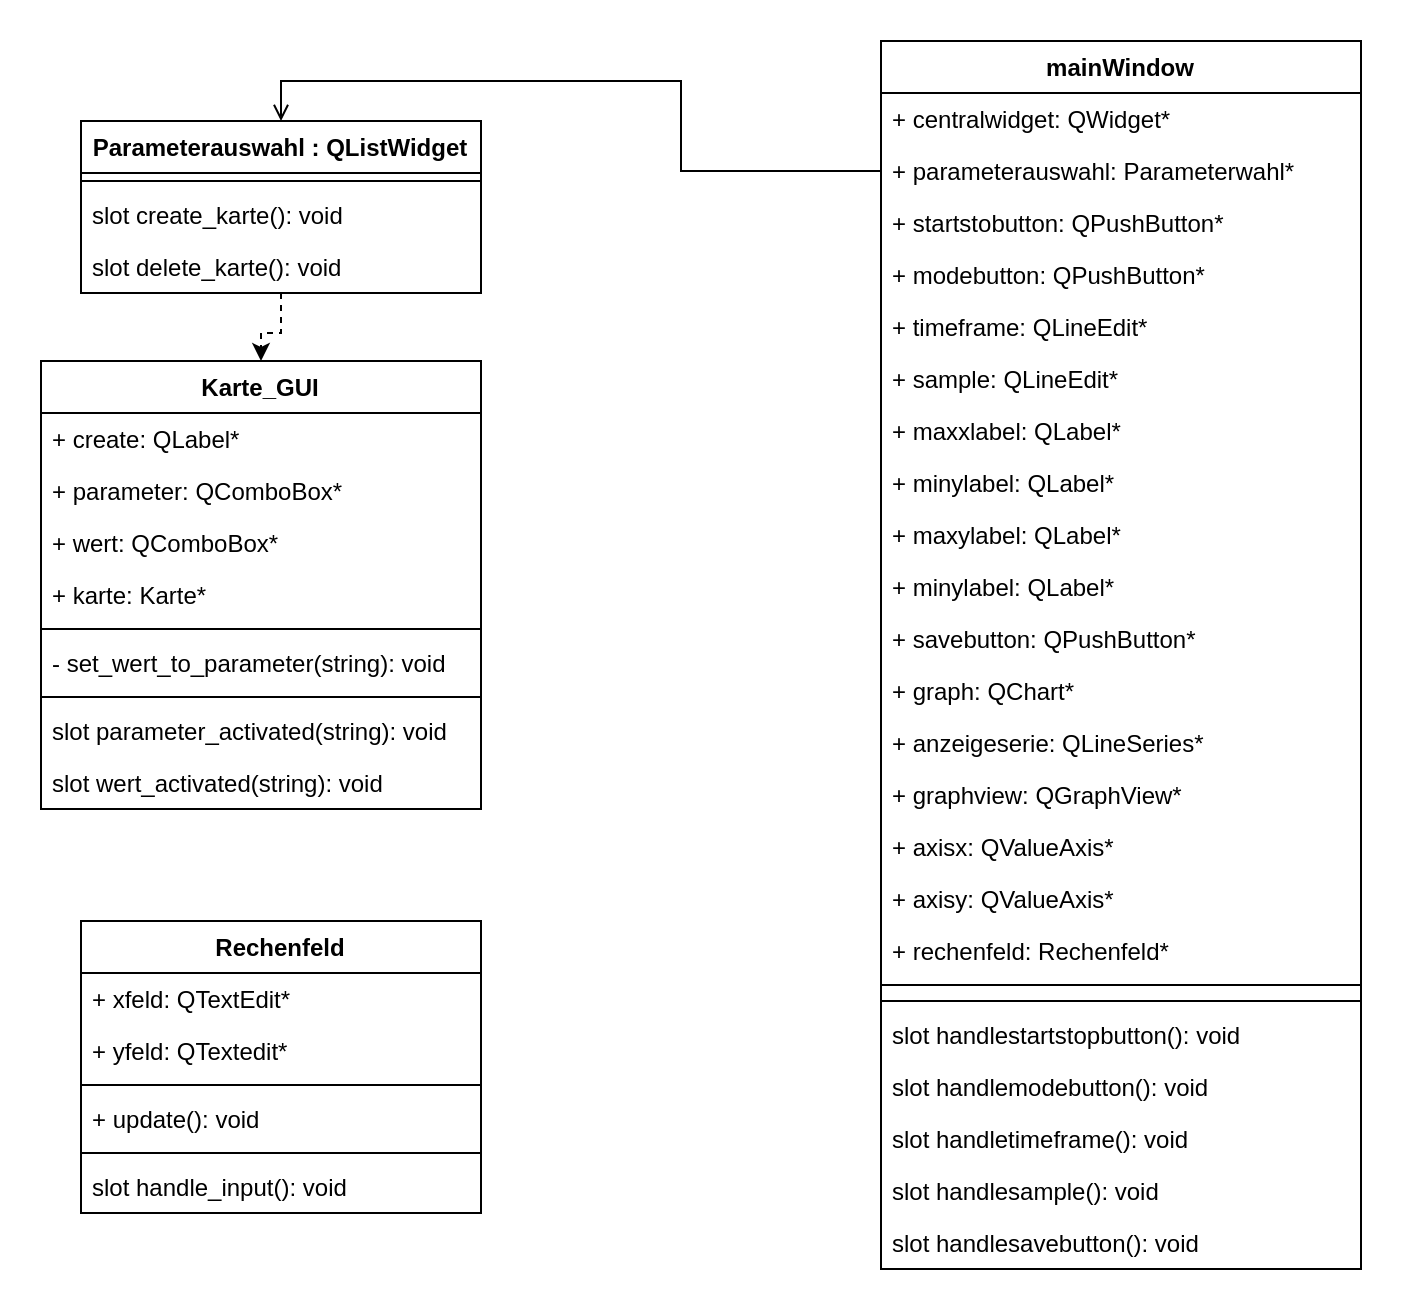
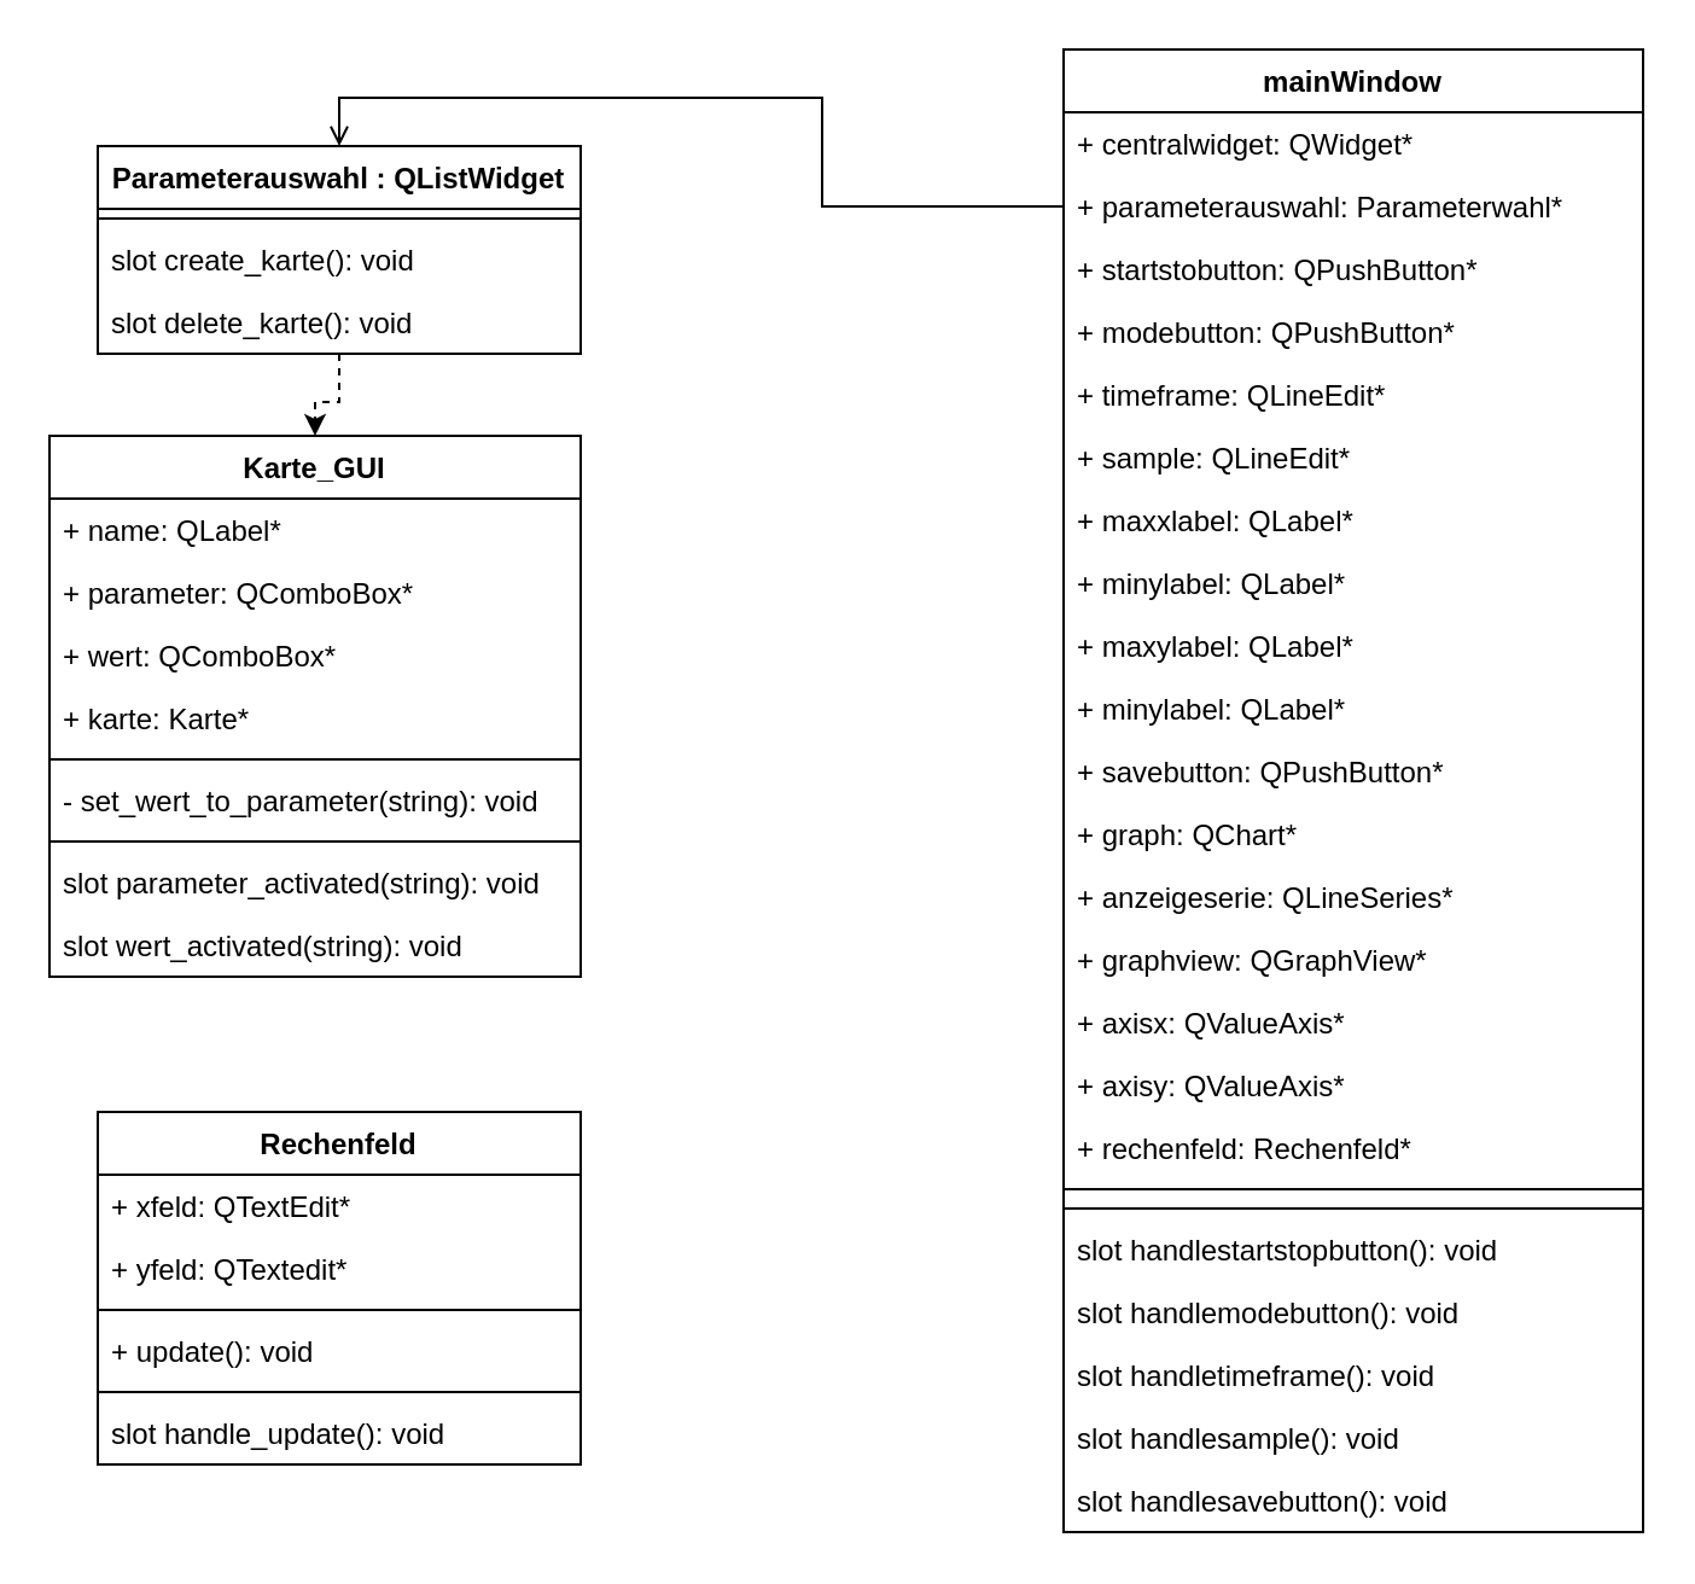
  <mxCell id="0" />
  <mxCell id="1" parent="0" />
  <mxCell id="2" value="mainWindow" style="swimlane;fontStyle=1;align=center;verticalAlign=top;childLayout=stackLayout;horizontal=1;startSize=26;horizontalStack=0;resizeParent=1;resizeParentMax=0;resizeLast=0;collapsible=1;marginBottom=0;" vertex="1" parent="1"><mxGeometry x="440" y="20" width="240" height="614" as="geometry"><mxRectangle x="-350" y="44" width="110" height="26" as="alternateBounds" /></mxGeometry></mxCell>
  <mxCell id="3" value="+ centralwidget: QWidget*" style="text;strokeColor=none;fillColor=none;align=left;verticalAlign=top;spacingLeft=4;spacingRight=4;overflow=hidden;rotatable=0;points=[[0,0.5],[1,0.5]];portConstraint=eastwest;" vertex="1" parent="2"><mxGeometry y="26" width="240" height="26" as="geometry" /></mxCell>
  <mxCell id="4" value="+ parameterauswahl: Parameterwahl*" style="text;strokeColor=none;fillColor=none;align=left;verticalAlign=top;spacingLeft=4;spacingRight=4;overflow=hidden;rotatable=0;points=[[0,0.5],[1,0.5]];portConstraint=eastwest;" vertex="1" parent="2"><mxGeometry y="52" width="240" height="26" as="geometry" /></mxCell>
  <mxCell id="5" value="+ startstobutton: QPushButton*" style="text;strokeColor=none;fillColor=none;align=left;verticalAlign=top;spacingLeft=4;spacingRight=4;overflow=hidden;rotatable=0;points=[[0,0.5],[1,0.5]];portConstraint=eastwest;" vertex="1" parent="2"><mxGeometry y="78" width="240" height="26" as="geometry" /></mxCell>
  <mxCell id="6" value="+ modebutton: QPushButton*" style="text;strokeColor=none;fillColor=none;align=left;verticalAlign=top;spacingLeft=4;spacingRight=4;overflow=hidden;rotatable=0;points=[[0,0.5],[1,0.5]];portConstraint=eastwest;" vertex="1" parent="2"><mxGeometry y="104" width="240" height="26" as="geometry" /></mxCell>
  <mxCell id="7" value="+ timeframe: QLineEdit*" style="text;strokeColor=none;fillColor=none;align=left;verticalAlign=top;spacingLeft=4;spacingRight=4;overflow=hidden;rotatable=0;points=[[0,0.5],[1,0.5]];portConstraint=eastwest;" vertex="1" parent="2"><mxGeometry y="130" width="240" height="26" as="geometry" /></mxCell>
  <mxCell id="8" value="+ sample: QLineEdit*" style="text;strokeColor=none;fillColor=none;align=left;verticalAlign=top;spacingLeft=4;spacingRight=4;overflow=hidden;rotatable=0;points=[[0,0.5],[1,0.5]];portConstraint=eastwest;" vertex="1" parent="2"><mxGeometry y="156" width="240" height="26" as="geometry" /></mxCell>
  <mxCell id="9" value="+ maxxlabel: QLabel*" style="text;strokeColor=none;fillColor=none;align=left;verticalAlign=top;spacingLeft=4;spacingRight=4;overflow=hidden;rotatable=0;points=[[0,0.5],[1,0.5]];portConstraint=eastwest;" vertex="1" parent="2"><mxGeometry y="182" width="240" height="26" as="geometry" /></mxCell>
  <mxCell id="10" value="+ minylabel: QLabel*" style="text;strokeColor=none;fillColor=none;align=left;verticalAlign=top;spacingLeft=4;spacingRight=4;overflow=hidden;rotatable=0;points=[[0,0.5],[1,0.5]];portConstraint=eastwest;" vertex="1" parent="2"><mxGeometry y="208" width="240" height="26" as="geometry" /></mxCell>
  <mxCell id="11" value="+ maxylabel: QLabel*" style="text;strokeColor=none;fillColor=none;align=left;verticalAlign=top;spacingLeft=4;spacingRight=4;overflow=hidden;rotatable=0;points=[[0,0.5],[1,0.5]];portConstraint=eastwest;" vertex="1" parent="2"><mxGeometry y="234" width="240" height="26" as="geometry" /></mxCell>
  <mxCell id="12" value="+ minylabel: QLabel*" style="text;strokeColor=none;fillColor=none;align=left;verticalAlign=top;spacingLeft=4;spacingRight=4;overflow=hidden;rotatable=0;points=[[0,0.5],[1,0.5]];portConstraint=eastwest;" vertex="1" parent="2"><mxGeometry y="260" width="240" height="26" as="geometry" /></mxCell>
  <mxCell id="13" value="+ savebutton: QPushButton*" style="text;strokeColor=none;fillColor=none;align=left;verticalAlign=top;spacingLeft=4;spacingRight=4;overflow=hidden;rotatable=0;points=[[0,0.5],[1,0.5]];portConstraint=eastwest;" vertex="1" parent="2"><mxGeometry y="286" width="240" height="26" as="geometry" /></mxCell>
  <mxCell id="14" value="+ graph: QChart*" style="text;strokeColor=none;fillColor=none;align=left;verticalAlign=top;spacingLeft=4;spacingRight=4;overflow=hidden;rotatable=0;points=[[0,0.5],[1,0.5]];portConstraint=eastwest;" vertex="1" parent="2"><mxGeometry y="312" width="240" height="26" as="geometry" /></mxCell>
  <mxCell id="15" value="+ anzeigeserie: QLineSeries*" style="text;strokeColor=none;fillColor=none;align=left;verticalAlign=top;spacingLeft=4;spacingRight=4;overflow=hidden;rotatable=0;points=[[0,0.5],[1,0.5]];portConstraint=eastwest;" vertex="1" parent="2"><mxGeometry y="338" width="240" height="26" as="geometry" /></mxCell>
  <mxCell id="16" value="+ graphview: QGraphView*" style="text;strokeColor=none;fillColor=none;align=left;verticalAlign=top;spacingLeft=4;spacingRight=4;overflow=hidden;rotatable=0;points=[[0,0.5],[1,0.5]];portConstraint=eastwest;" vertex="1" parent="2"><mxGeometry y="364" width="240" height="26" as="geometry" /></mxCell>
  <mxCell id="17" value="+ axisx: QValueAxis*" style="text;strokeColor=none;fillColor=none;align=left;verticalAlign=top;spacingLeft=4;spacingRight=4;overflow=hidden;rotatable=0;points=[[0,0.5],[1,0.5]];portConstraint=eastwest;" vertex="1" parent="2"><mxGeometry y="390" width="240" height="26" as="geometry" /></mxCell>
  <mxCell id="18" value="+ axisy: QValueAxis*" style="text;strokeColor=none;fillColor=none;align=left;verticalAlign=top;spacingLeft=4;spacingRight=4;overflow=hidden;rotatable=0;points=[[0,0.5],[1,0.5]];portConstraint=eastwest;" vertex="1" parent="2"><mxGeometry y="416" width="240" height="26" as="geometry" /></mxCell>
  <mxCell id="19" value="+ rechenfeld: Rechenfeld*" style="text;strokeColor=none;fillColor=none;align=left;verticalAlign=top;spacingLeft=4;spacingRight=4;overflow=hidden;rotatable=0;points=[[0,0.5],[1,0.5]];portConstraint=eastwest;" vertex="1" parent="2"><mxGeometry y="442" width="240" height="26" as="geometry" /></mxCell>
  <mxCell id="20" value="" style="line;strokeWidth=1;fillColor=none;align=left;verticalAlign=middle;spacingTop=-1;spacingLeft=3;spacingRight=3;rotatable=0;labelPosition=right;points=[];portConstraint=eastwest;" vertex="1" parent="2"><mxGeometry y="468" width="240" height="8" as="geometry" /></mxCell>
  <mxCell id="21" value="" style="line;strokeWidth=1;fillColor=none;align=left;verticalAlign=middle;spacingTop=-1;spacingLeft=3;spacingRight=3;rotatable=0;labelPosition=right;points=[];portConstraint=eastwest;" vertex="1" parent="2"><mxGeometry y="476" width="240" height="8" as="geometry" /></mxCell>
  <mxCell id="22" value="slot handlestartstopbutton(): void" style="text;strokeColor=none;fillColor=none;align=left;verticalAlign=top;spacingLeft=4;spacingRight=4;overflow=hidden;rotatable=0;points=[[0,0.5],[1,0.5]];portConstraint=eastwest;" vertex="1" parent="2"><mxGeometry y="484" width="240" height="26" as="geometry" /></mxCell>
  <mxCell id="23" value="slot handlemodebutton(): void" style="text;strokeColor=none;fillColor=none;align=left;verticalAlign=top;spacingLeft=4;spacingRight=4;overflow=hidden;rotatable=0;points=[[0,0.5],[1,0.5]];portConstraint=eastwest;" vertex="1" parent="2"><mxGeometry y="510" width="240" height="26" as="geometry" /></mxCell>
  <mxCell id="24" value="slot handletimeframe(): void" style="text;strokeColor=none;fillColor=none;align=left;verticalAlign=top;spacingLeft=4;spacingRight=4;overflow=hidden;rotatable=0;points=[[0,0.5],[1,0.5]];portConstraint=eastwest;" vertex="1" parent="2"><mxGeometry y="536" width="240" height="26" as="geometry" /></mxCell>
  <mxCell id="25" value="slot handlesample(): void" style="text;strokeColor=none;fillColor=none;align=left;verticalAlign=top;spacingLeft=4;spacingRight=4;overflow=hidden;rotatable=0;points=[[0,0.5],[1,0.5]];portConstraint=eastwest;" vertex="1" parent="2"><mxGeometry y="562" width="240" height="26" as="geometry" /></mxCell>
  <mxCell id="26" value="slot handlesavebutton(): void" style="text;strokeColor=none;fillColor=none;align=left;verticalAlign=top;spacingLeft=4;spacingRight=4;overflow=hidden;rotatable=0;points=[[0,0.5],[1,0.5]];portConstraint=eastwest;" vertex="1" parent="2"><mxGeometry y="588" width="240" height="26" as="geometry" /></mxCell>
  <mxCell id="27" style="edgeStyle=orthogonalEdgeStyle;rounded=0;orthogonalLoop=1;jettySize=auto;html=1;entryX=0.5;entryY=0;entryDx=0;entryDy=0;dashed=1;" edge="1" parent="1" source="28" target="32"><mxGeometry relative="1" as="geometry" /></mxCell>
  <mxCell id="28" value="Parameterauswahl : QListWidget" style="swimlane;fontStyle=1;align=center;verticalAlign=top;childLayout=stackLayout;horizontal=1;startSize=26;horizontalStack=0;resizeParent=1;resizeParentMax=0;resizeLast=0;collapsible=1;marginBottom=0;" vertex="1" parent="1"><mxGeometry x="40" y="60" width="200" height="86" as="geometry" /></mxCell>
  <mxCell id="29" value="" style="line;strokeWidth=1;fillColor=none;align=left;verticalAlign=middle;spacingTop=-1;spacingLeft=3;spacingRight=3;rotatable=0;labelPosition=right;points=[];portConstraint=eastwest;" vertex="1" parent="28"><mxGeometry y="26" width="200" height="8" as="geometry" /></mxCell>
  <mxCell id="30" value="slot create_karte(): void" style="text;strokeColor=none;fillColor=none;align=left;verticalAlign=top;spacingLeft=4;spacingRight=4;overflow=hidden;rotatable=0;points=[[0,0.5],[1,0.5]];portConstraint=eastwest;" vertex="1" parent="28"><mxGeometry y="34" width="200" height="26" as="geometry" /></mxCell>
  <mxCell id="31" value="slot delete_karte(): void" style="text;strokeColor=none;fillColor=none;align=left;verticalAlign=top;spacingLeft=4;spacingRight=4;overflow=hidden;rotatable=0;points=[[0,0.5],[1,0.5]];portConstraint=eastwest;" vertex="1" parent="28"><mxGeometry y="60" width="200" height="26" as="geometry" /></mxCell>
  <mxCell id="32" value="Karte_GUI" style="swimlane;fontStyle=1;align=center;verticalAlign=top;childLayout=stackLayout;horizontal=1;startSize=26;horizontalStack=0;resizeParent=1;resizeParentMax=0;resizeLast=0;collapsible=1;marginBottom=0;" vertex="1" parent="1"><mxGeometry x="20" y="180" width="220" height="224" as="geometry" /></mxCell>
- <mxCell id="33" value="+ create: QLabel*" style="text;strokeColor=none;fillColor=none;align=left;verticalAlign=top;spacingLeft=4;spacingRight=4;overflow=hidden;rotatable=0;points=[[0,0.5],[1,0.5]];portConstraint=eastwest;" vertex="1" parent="32"><mxGeometry y="26" width="220" height="26" as="geometry" /></mxCell>
+ <mxCell id="33" value="+ name: QLabel*" style="text;strokeColor=none;fillColor=none;align=left;verticalAlign=top;spacingLeft=4;spacingRight=4;overflow=hidden;rotatable=0;points=[[0,0.5],[1,0.5]];portConstraint=eastwest;" vertex="1" parent="32"><mxGeometry y="26" width="220" height="26" as="geometry" /></mxCell>
  <mxCell id="34" value="+ parameter: QComboBox*" style="text;strokeColor=none;fillColor=none;align=left;verticalAlign=top;spacingLeft=4;spacingRight=4;overflow=hidden;rotatable=0;points=[[0,0.5],[1,0.5]];portConstraint=eastwest;" vertex="1" parent="32"><mxGeometry y="52" width="220" height="26" as="geometry" /></mxCell>
  <mxCell id="35" value="+ wert: QComboBox*" style="text;strokeColor=none;fillColor=none;align=left;verticalAlign=top;spacingLeft=4;spacingRight=4;overflow=hidden;rotatable=0;points=[[0,0.5],[1,0.5]];portConstraint=eastwest;" vertex="1" parent="32"><mxGeometry y="78" width="220" height="26" as="geometry" /></mxCell>
  <mxCell id="36" value="+ karte: Karte*" style="text;strokeColor=none;fillColor=none;align=left;verticalAlign=top;spacingLeft=4;spacingRight=4;overflow=hidden;rotatable=0;points=[[0,0.5],[1,0.5]];portConstraint=eastwest;" vertex="1" parent="32"><mxGeometry y="104" width="220" height="26" as="geometry" /></mxCell>
  <mxCell id="37" value="" style="line;strokeWidth=1;fillColor=none;align=left;verticalAlign=middle;spacingTop=-1;spacingLeft=3;spacingRight=3;rotatable=0;labelPosition=right;points=[];portConstraint=eastwest;" vertex="1" parent="32"><mxGeometry y="130" width="220" height="8" as="geometry" /></mxCell>
  <mxCell id="38" value="- set_wert_to_parameter(string): void" style="text;strokeColor=none;fillColor=none;align=left;verticalAlign=top;spacingLeft=4;spacingRight=4;overflow=hidden;rotatable=0;points=[[0,0.5],[1,0.5]];portConstraint=eastwest;" vertex="1" parent="32"><mxGeometry y="138" width="220" height="26" as="geometry" /></mxCell>
  <mxCell id="39" value="" style="line;strokeWidth=1;fillColor=none;align=left;verticalAlign=middle;spacingTop=-1;spacingLeft=3;spacingRight=3;rotatable=0;labelPosition=right;points=[];portConstraint=eastwest;" vertex="1" parent="32"><mxGeometry y="164" width="220" height="8" as="geometry" /></mxCell>
  <mxCell id="40" value="slot parameter_activated(string): void" style="text;strokeColor=none;fillColor=none;align=left;verticalAlign=top;spacingLeft=4;spacingRight=4;overflow=hidden;rotatable=0;points=[[0,0.5],[1,0.5]];portConstraint=eastwest;" vertex="1" parent="32"><mxGeometry y="172" width="220" height="26" as="geometry" /></mxCell>
  <mxCell id="41" value="slot wert_activated(string): void" style="text;strokeColor=none;fillColor=none;align=left;verticalAlign=top;spacingLeft=4;spacingRight=4;overflow=hidden;rotatable=0;points=[[0,0.5],[1,0.5]];portConstraint=eastwest;" vertex="1" parent="32"><mxGeometry y="198" width="220" height="26" as="geometry" /></mxCell>
  <mxCell id="42" value="Rechenfeld" style="swimlane;fontStyle=1;align=center;verticalAlign=top;childLayout=stackLayout;horizontal=1;startSize=26;horizontalStack=0;resizeParent=1;resizeParentMax=0;resizeLast=0;collapsible=1;marginBottom=0;" vertex="1" parent="1"><mxGeometry x="40" y="460" width="200" height="146" as="geometry" /></mxCell>
  <mxCell id="43" value="+ xfeld: QTextEdit*" style="text;strokeColor=none;fillColor=none;align=left;verticalAlign=top;spacingLeft=4;spacingRight=4;overflow=hidden;rotatable=0;points=[[0,0.5],[1,0.5]];portConstraint=eastwest;" vertex="1" parent="42"><mxGeometry y="26" width="200" height="26" as="geometry" /></mxCell>
  <mxCell id="44" value="+ yfeld: QTextedit*" style="text;strokeColor=none;fillColor=none;align=left;verticalAlign=top;spacingLeft=4;spacingRight=4;overflow=hidden;rotatable=0;points=[[0,0.5],[1,0.5]];portConstraint=eastwest;" vertex="1" parent="42"><mxGeometry y="52" width="200" height="26" as="geometry" /></mxCell>
  <mxCell id="45" value="" style="line;strokeWidth=1;fillColor=none;align=left;verticalAlign=middle;spacingTop=-1;spacingLeft=3;spacingRight=3;rotatable=0;labelPosition=right;points=[];portConstraint=eastwest;" vertex="1" parent="42"><mxGeometry y="78" width="200" height="8" as="geometry" /></mxCell>
  <mxCell id="46" value="+ update(): void" style="text;strokeColor=none;fillColor=none;align=left;verticalAlign=top;spacingLeft=4;spacingRight=4;overflow=hidden;rotatable=0;points=[[0,0.5],[1,0.5]];portConstraint=eastwest;" vertex="1" parent="42"><mxGeometry y="86" width="200" height="26" as="geometry" /></mxCell>
  <mxCell id="47" value="" style="line;strokeWidth=1;fillColor=none;align=left;verticalAlign=middle;spacingTop=-1;spacingLeft=3;spacingRight=3;rotatable=0;labelPosition=right;points=[];portConstraint=eastwest;" vertex="1" parent="42"><mxGeometry y="112" width="200" height="8" as="geometry" /></mxCell>
- <mxCell id="48" value="slot handle_input(): void" style="text;strokeColor=none;fillColor=none;align=left;verticalAlign=top;spacingLeft=4;spacingRight=4;overflow=hidden;rotatable=0;points=[[0,0.5],[1,0.5]];portConstraint=eastwest;" vertex="1" parent="42"><mxGeometry y="120" width="200" height="26" as="geometry" /></mxCell>
+ <mxCell id="48" value="slot handle_update(): void" style="text;strokeColor=none;fillColor=none;align=left;verticalAlign=top;spacingLeft=4;spacingRight=4;overflow=hidden;rotatable=0;points=[[0,0.5],[1,0.5]];portConstraint=eastwest;" vertex="1" parent="42"><mxGeometry y="120" width="200" height="26" as="geometry" /></mxCell>
  <mxCell id="49" style="edgeStyle=orthogonalEdgeStyle;rounded=0;orthogonalLoop=1;jettySize=auto;html=1;exitX=0;exitY=0.5;exitDx=0;exitDy=0;entryX=0.5;entryY=0;entryDx=0;entryDy=0;endArrow=open;" edge="1" parent="1" source="4" target="28"><mxGeometry relative="1" as="geometry" /></mxCell>
